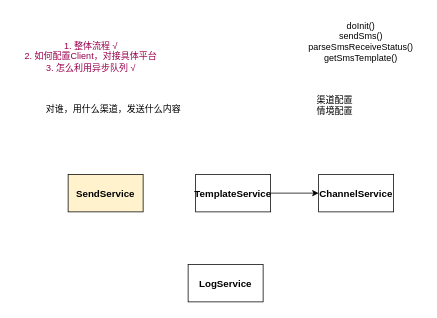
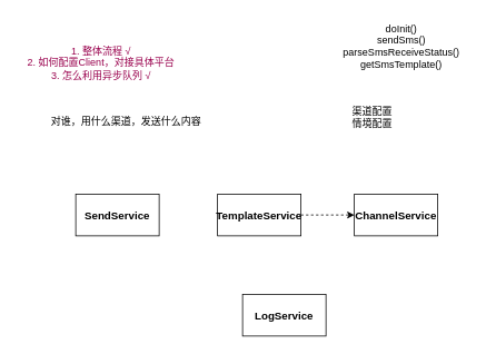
  <mxCell id="0" />
  <mxCell id="1" parent="0" />
  <mxCell id="2" value="&lt;font color=&quot;#99004d&quot;&gt;1. 整体流程 √&lt;/font&gt;&lt;div&gt;&lt;font color=&quot;#99004d&quot;&gt;2. 如何配置Client，对接具体平台&lt;/font&gt;&lt;/div&gt;&lt;div&gt;&lt;font color=&quot;#99004d&quot;&gt;3. 怎么利用异步队列 √&lt;/font&gt;&lt;/div&gt;" style="text;html=1;align=center;verticalAlign=middle;resizable=0;points=[];autosize=1;strokeColor=none;fillColor=none;" parent="1" vertex="1"><mxGeometry x="20" y="45" width="200" height="60" as="geometry" /></mxCell>
- <mxCell id="3" value="SendService" style="rounded=0;whiteSpace=wrap;html=1;fontSize=13;fontStyle=1;fillColor=#fff2cc;" vertex="1" parent="1"><mxGeometry x="90" y="232" width="100" height="50" as="geometry" /></mxCell>
+ <mxCell id="3" value="SendService" style="rounded=0;whiteSpace=wrap;html=1;fontSize=13;fontStyle=1" vertex="1" parent="1"><mxGeometry x="90" y="232" width="100" height="50" as="geometry" /></mxCell>
  <mxCell id="4" value="ChannelService" style="rounded=0;whiteSpace=wrap;html=1;fontSize=13;fontStyle=1" vertex="1" parent="1"><mxGeometry x="424" y="232" width="100" height="50" as="geometry" /></mxCell>
- <mxCell id="5" style="edgeStyle=orthogonalEdgeStyle;rounded=0;orthogonalLoop=1;jettySize=auto;html=1;entryX=0;entryY=0.5;entryDx=0;entryDy=0;" edge="1" parent="1" source="6" target="4"><mxGeometry relative="1" as="geometry" /></mxCell>
+ <mxCell id="5" style="edgeStyle=orthogonalEdgeStyle;rounded=0;orthogonalLoop=1;jettySize=auto;html=1;entryX=0;entryY=0.5;entryDx=0;entryDy=0;dashed=1;" edge="1" parent="1" source="6" target="4"><mxGeometry relative="1" as="geometry" /></mxCell>
  <mxCell id="6" value="TemplateService" style="rounded=0;whiteSpace=wrap;html=1;fontSize=13;fontStyle=1" vertex="1" parent="1"><mxGeometry x="260" y="232" width="100" height="50" as="geometry" /></mxCell>
- <mxCell id="7" value="LogService" style="rounded=0;whiteSpace=wrap;html=1;fontSize=13;fontStyle=1" vertex="1" parent="1"><mxGeometry x="250" y="352" width="100" height="50" as="geometry" /></mxCell>
+ <mxCell id="7" value="LogService" style="rounded=0;whiteSpace=wrap;html=1;fontSize=13;fontStyle=1" vertex="1" parent="1"><mxGeometry x="290" y="352" width="100" height="50" as="geometry" /></mxCell>
  <mxCell id="8" value="对谁，用什么渠道，发送什么内容" style="text;html=1;align=center;verticalAlign=middle;resizable=0;points=[];autosize=1;strokeColor=none;fillColor=none;" vertex="1" parent="1"><mxGeometry x="50" y="130" width="200" height="30" as="geometry" /></mxCell>
  <mxCell id="9" value="doInit()&lt;div&gt;sendSms()&lt;/div&gt;&lt;div&gt;parseSmsReceiveStatus()&lt;/div&gt;&lt;div&gt;getSmsTemplate()&lt;/div&gt;" style="text;html=1;align=center;verticalAlign=middle;resizable=0;points=[];autosize=1;strokeColor=none;fillColor=none;" vertex="1" parent="1"><mxGeometry x="400" y="20" width="160" height="70" as="geometry" /></mxCell>
  <mxCell id="10" value="渠道配置&lt;div&gt;情境配置&lt;/div&gt;" style="text;html=1;align=center;verticalAlign=middle;resizable=0;points=[];autosize=1;strokeColor=none;fillColor=none;" vertex="1" parent="1"><mxGeometry x="410" y="120" width="70" height="40" as="geometry" /></mxCell>
